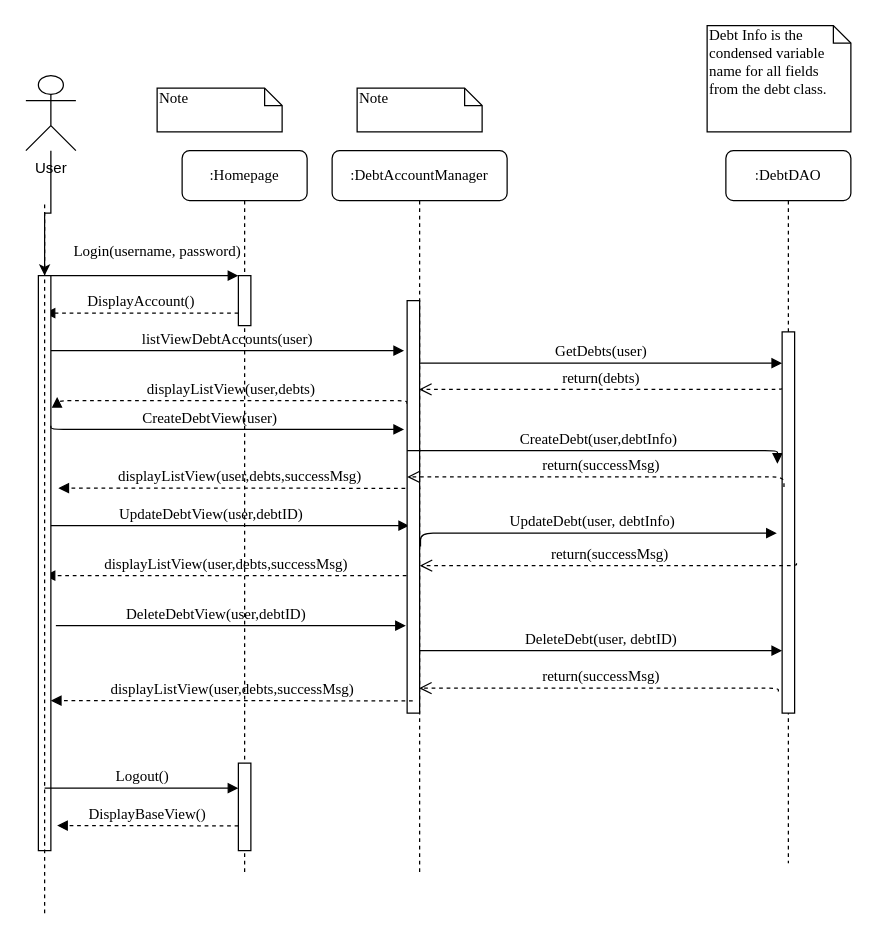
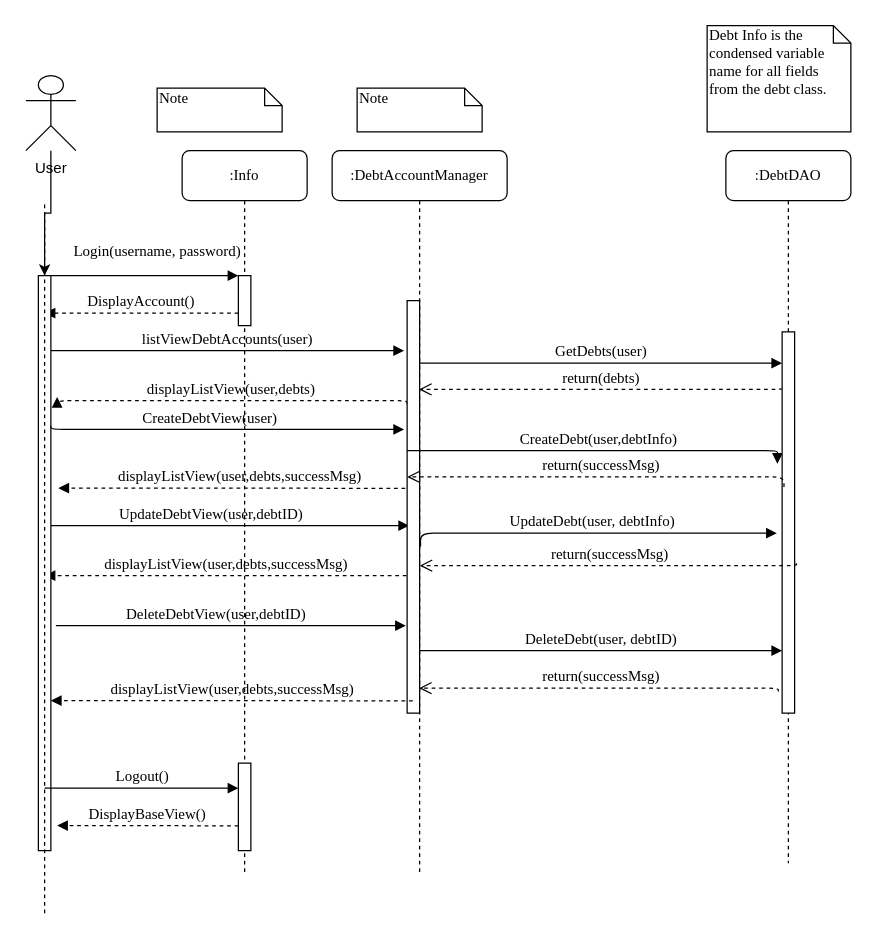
  <mxCell id="0" />
  <mxCell id="1" parent="0" />
- <mxCell id="2" value=":Homepage" style="shape=umlLifeline;perimeter=lifelinePerimeter;whiteSpace=wrap;html=1;container=1;collapsible=0;recursiveResize=0;outlineConnect=0;rounded=1;shadow=0;comic=0;labelBackgroundColor=none;strokeWidth=1;fontFamily=Verdana;fontSize=12;align=center;" parent="1" vertex="1"><mxGeometry x="145" y="120" width="100" height="580" as="geometry" /></mxCell>
+ <mxCell id="2" value=":Info" style="shape=umlLifeline;perimeter=lifelinePerimeter;whiteSpace=wrap;html=1;container=1;collapsible=0;recursiveResize=0;outlineConnect=0;rounded=1;shadow=0;comic=0;labelBackgroundColor=none;strokeWidth=1;fontFamily=Verdana;fontSize=12;align=center;" parent="1" vertex="1"><mxGeometry x="145" y="120" width="100" height="580" as="geometry" /></mxCell>
  <mxCell id="3" value="" style="html=1;points=[];perimeter=orthogonalPerimeter;rounded=0;shadow=0;comic=0;labelBackgroundColor=none;strokeWidth=1;fontFamily=Verdana;fontSize=12;align=center;" parent="2" vertex="1"><mxGeometry x="45" y="100" width="10" height="40" as="geometry" /></mxCell>
  <mxCell id="4" value="DisplayAccount()" style="html=1;verticalAlign=bottom;endArrow=block;labelBackgroundColor=none;fontFamily=Verdana;fontSize=12;edgeStyle=elbowEdgeStyle;elbow=vertical;dashed=1;" parent="2" edge="1"><mxGeometry relative="1" as="geometry"><mxPoint x="45" y="130" as="sourcePoint" /><mxPoint x="-110" y="130" as="targetPoint" /></mxGeometry></mxCell>
  <mxCell id="5" value="displayListView(user,debts)" style="html=1;verticalAlign=bottom;endArrow=block;labelBackgroundColor=none;fontFamily=Verdana;fontSize=12;edgeStyle=elbowEdgeStyle;elbow=vertical;jumpStyle=line;dashed=1;exitX=-0.014;exitY=0.25;exitDx=0;exitDy=0;exitPerimeter=0;" parent="2" source="13" edge="1"><mxGeometry relative="1" as="geometry"><mxPoint x="189.5" y="191" as="sourcePoint" /><mxPoint x="-100" y="197" as="targetPoint" /></mxGeometry></mxCell>
  <mxCell id="6" value="UpdateDebtView(user,debtID)" style="html=1;verticalAlign=bottom;endArrow=block;labelBackgroundColor=none;fontFamily=Verdana;fontSize=12;edgeStyle=elbowEdgeStyle;elbow=vertical;entryX=0.157;entryY=0.548;entryDx=0;entryDy=0;entryPerimeter=0;" parent="2" edge="1" target="13"><mxGeometry x="-0.088" relative="1" as="geometry"><mxPoint x="-110" y="300" as="sourcePoint" /><mxPoint x="170" y="300" as="targetPoint" /><mxPoint as="offset" /></mxGeometry></mxCell>
  <mxCell id="7" value="" style="html=1;points=[];perimeter=orthogonalPerimeter;rounded=0;shadow=0;comic=0;labelBackgroundColor=none;strokeWidth=1;fontFamily=Verdana;fontSize=12;align=center;" parent="2" vertex="1"><mxGeometry x="45" y="490" width="10" height="70" as="geometry" /></mxCell>
  <mxCell id="8" value="DisplayBaseView()" style="html=1;verticalAlign=bottom;endArrow=block;labelBackgroundColor=none;fontFamily=Verdana;fontSize=12;edgeStyle=elbowEdgeStyle;elbow=vertical;dashed=1;" parent="2" edge="1"><mxGeometry relative="1" as="geometry"><mxPoint x="45" y="540.14" as="sourcePoint" /><mxPoint x="-100" y="540" as="targetPoint" /></mxGeometry></mxCell>
  <mxCell id="9" value="displayListView(user,debts,successMsg)" style="html=1;verticalAlign=bottom;endArrow=block;labelBackgroundColor=none;fontFamily=Verdana;fontSize=12;edgeStyle=elbowEdgeStyle;elbow=vertical;jumpStyle=line;dashed=1;" edge="1" parent="2"><mxGeometry relative="1" as="geometry"><mxPoint x="190.5" y="270.14" as="sourcePoint" /><mxPoint x="-99" y="270.14" as="targetPoint" /></mxGeometry></mxCell>
  <mxCell id="10" value="displayListView(user,debts,successMsg)" style="html=1;verticalAlign=bottom;endArrow=block;labelBackgroundColor=none;fontFamily=Verdana;fontSize=12;edgeStyle=elbowEdgeStyle;elbow=vertical;jumpStyle=line;dashed=1;" edge="1" parent="2"><mxGeometry relative="1" as="geometry"><mxPoint x="179.5" y="340.0" as="sourcePoint" /><mxPoint x="-110" y="340.0" as="targetPoint" /></mxGeometry></mxCell>
  <mxCell id="11" value="DeleteDebtView(user,debtID)" style="html=1;verticalAlign=bottom;endArrow=block;labelBackgroundColor=none;fontFamily=Verdana;fontSize=12;edgeStyle=elbowEdgeStyle;elbow=vertical;" parent="2" edge="1"><mxGeometry x="-0.088" relative="1" as="geometry"><mxPoint x="-101" y="380" as="sourcePoint" /><mxPoint x="179" y="380" as="targetPoint" /><mxPoint as="offset" /><Array as="points"><mxPoint x="80" y="380" /></Array></mxGeometry></mxCell>
  <mxCell id="12" value=":DebtAccountManager" style="shape=umlLifeline;perimeter=lifelinePerimeter;whiteSpace=wrap;html=1;container=1;collapsible=0;recursiveResize=0;outlineConnect=0;rounded=1;shadow=0;comic=0;labelBackgroundColor=none;strokeWidth=1;fontFamily=Verdana;fontSize=12;align=center;" parent="1" vertex="1"><mxGeometry x="265" y="120" width="140" height="580" as="geometry" /></mxCell>
  <mxCell id="13" value="" style="html=1;points=[];perimeter=orthogonalPerimeter;rounded=0;shadow=0;comic=0;labelBackgroundColor=none;strokeWidth=1;fontFamily=Verdana;fontSize=12;align=center;" parent="12" vertex="1"><mxGeometry x="60" y="120" width="10" height="330" as="geometry" /></mxCell>
  <mxCell id="14" value="CreateDebt(user,debtInfo)" style="html=1;verticalAlign=bottom;endArrow=block;labelBackgroundColor=none;fontFamily=Verdana;fontSize=12;edgeStyle=elbowEdgeStyle;elbow=vertical;entryX=-0.376;entryY=0.346;entryDx=0;entryDy=0;entryPerimeter=0;" parent="12" edge="1" target="17"><mxGeometry relative="1" as="geometry"><mxPoint x="60" y="240" as="sourcePoint" /><Array as="points"><mxPoint x="175" y="240" /><mxPoint x="85" y="210" /></Array><mxPoint x="200" y="240" as="targetPoint" /></mxGeometry></mxCell>
  <mxCell id="15" value=":DebtDAO" style="shape=umlLifeline;perimeter=lifelinePerimeter;whiteSpace=wrap;html=1;container=1;collapsible=0;recursiveResize=0;outlineConnect=0;rounded=1;shadow=0;comic=0;labelBackgroundColor=none;strokeWidth=1;fontFamily=Verdana;fontSize=12;align=center;" parent="1" vertex="1"><mxGeometry x="580" y="120" width="100" height="570" as="geometry" /></mxCell>
  <mxCell id="16" value="return(debts)" style="html=1;verticalAlign=bottom;endArrow=open;dashed=1;endSize=8;labelBackgroundColor=none;fontFamily=Verdana;fontSize=12;edgeStyle=elbowEdgeStyle;elbow=vertical;" parent="15" edge="1" target="12"><mxGeometry relative="1" as="geometry"><mxPoint x="-100" y="191" as="targetPoint" /><Array as="points"><mxPoint x="-100" y="191" /><mxPoint x="-10" y="190" /><mxPoint x="20" y="190" /></Array><mxPoint x="45" y="190" as="sourcePoint" /></mxGeometry></mxCell>
  <mxCell id="17" value="" style="html=1;points=[];perimeter=orthogonalPerimeter;rounded=0;shadow=0;comic=0;labelBackgroundColor=none;strokeWidth=1;fontFamily=Verdana;fontSize=12;align=center;" parent="1" vertex="1"><mxGeometry x="625" y="265" width="10" height="305" as="geometry" /></mxCell>
  <mxCell id="18" value="GetDebts(user)" style="html=1;verticalAlign=bottom;endArrow=block;labelBackgroundColor=none;fontFamily=Verdana;fontSize=12;edgeStyle=elbowEdgeStyle;elbow=vertical;" parent="1" source="13" target="17" edge="1"><mxGeometry relative="1" as="geometry"><mxPoint x="395" y="260" as="sourcePoint" /><Array as="points"><mxPoint x="435" y="290" /><mxPoint x="345" y="260" /></Array></mxGeometry></mxCell>
  <mxCell id="19" value="Login(username, password)" style="html=1;verticalAlign=bottom;endArrow=block;entryX=0;entryY=0;labelBackgroundColor=none;fontFamily=Verdana;fontSize=12;edgeStyle=elbowEdgeStyle;elbow=vertical;" parent="1" source="23" target="3" edge="1"><mxGeometry x="0.132" y="10" relative="1" as="geometry"><mxPoint x="105" y="230" as="sourcePoint" /><mxPoint as="offset" /></mxGeometry></mxCell>
  <mxCell id="20" value="Note" style="shape=note;whiteSpace=wrap;html=1;size=14;verticalAlign=top;align=left;spacingTop=-6;rounded=0;shadow=0;comic=0;labelBackgroundColor=none;strokeWidth=1;fontFamily=Verdana;fontSize=12" parent="1" vertex="1"><mxGeometry x="125" y="70" width="100" height="35" as="geometry" /></mxCell>
  <mxCell id="21" value="Note" style="shape=note;whiteSpace=wrap;html=1;size=14;verticalAlign=top;align=left;spacingTop=-6;rounded=0;shadow=0;comic=0;labelBackgroundColor=none;strokeWidth=1;fontFamily=Verdana;fontSize=12" parent="1" vertex="1"><mxGeometry x="285" y="70" width="100" height="35" as="geometry" /></mxCell>
  <mxCell id="22" value="Debt Info is the condensed variable name for all fields from the debt class." style="shape=note;whiteSpace=wrap;html=1;size=14;verticalAlign=top;align=left;spacingTop=-6;rounded=0;shadow=0;comic=0;labelBackgroundColor=none;strokeWidth=1;fontFamily=Verdana;fontSize=12" parent="1" vertex="1"><mxGeometry x="565" y="20" width="115" height="85" as="geometry" /></mxCell>
  <mxCell id="23" value="" style="html=1;points=[];perimeter=orthogonalPerimeter;rounded=0;shadow=0;comic=0;labelBackgroundColor=none;strokeWidth=1;fontFamily=Verdana;fontSize=12;align=center;" parent="1" vertex="1"><mxGeometry x="30" y="220" width="10" height="460" as="geometry" /></mxCell>
  <mxCell id="24" value="" style="endArrow=none;dashed=1;html=1;" parent="1" edge="1"><mxGeometry width="50" height="50" relative="1" as="geometry"><mxPoint x="35" y="730" as="sourcePoint" /><mxPoint x="35" y="160" as="targetPoint" /></mxGeometry></mxCell>
  <mxCell id="25" value="" style="edgeStyle=orthogonalEdgeStyle;rounded=0;orthogonalLoop=1;jettySize=auto;html=1;" edge="1" parent="1" source="26" target="23"><mxGeometry relative="1" as="geometry"><mxPoint x="35" y="160" as="sourcePoint" /></mxGeometry></mxCell>
  <mxCell id="26" value="User" style="shape=umlActor;verticalLabelPosition=bottom;verticalAlign=top;html=1;outlineConnect=0;" parent="1" vertex="1"><mxGeometry x="20" y="60" width="40" height="60" as="geometry" /></mxCell>
  <mxCell id="27" value="listViewDebtAccounts(user)" style="html=1;verticalAlign=bottom;endArrow=block;labelBackgroundColor=none;fontFamily=Verdana;fontSize=12;edgeStyle=elbowEdgeStyle;elbow=vertical;entryX=-0.243;entryY=0.12;entryDx=0;entryDy=0;entryPerimeter=0;" parent="1" edge="1" target="13"><mxGeometry relative="1" as="geometry"><mxPoint x="40" y="280" as="sourcePoint" /><mxPoint x="305" y="280" as="targetPoint" /><Array as="points"><mxPoint x="275" y="280" /></Array></mxGeometry></mxCell>
  <mxCell id="28" value="CreateDebtView(user)" style="html=1;verticalAlign=bottom;endArrow=block;labelBackgroundColor=none;fontFamily=Verdana;fontSize=12;edgeStyle=elbowEdgeStyle;elbow=vertical;entryX=-0.243;entryY=0.311;entryDx=0;entryDy=0;entryPerimeter=0;" parent="1" edge="1" target="13"><mxGeometry x="-0.088" relative="1" as="geometry"><mxPoint x="40" y="340" as="sourcePoint" /><mxPoint x="305" y="344" as="targetPoint" /><mxPoint as="offset" /><Array as="points"><mxPoint x="245" y="343" /></Array></mxGeometry></mxCell>
  <mxCell id="29" value="UpdateDebt(user, debtInfo)" style="html=1;verticalAlign=bottom;endArrow=block;labelBackgroundColor=none;fontFamily=Verdana;fontSize=12;edgeStyle=elbowEdgeStyle;elbow=vertical;entryX=-0.424;entryY=0.529;entryDx=0;entryDy=0;entryPerimeter=0;exitX=1.071;exitY=0.596;exitDx=0;exitDy=0;exitPerimeter=0;" parent="1" edge="1" target="17" source="13"><mxGeometry relative="1" as="geometry"><mxPoint x="325" y="409.5" as="sourcePoint" /><Array as="points"><mxPoint x="395" y="426" /><mxPoint x="405" y="440" /><mxPoint x="440" y="409.5" /><mxPoint x="350" y="379.5" /></Array><mxPoint x="465" y="409.5" as="targetPoint" /></mxGeometry></mxCell>
  <mxCell id="30" value="return(successMsg)" style="html=1;verticalAlign=bottom;endArrow=open;dashed=1;endSize=8;labelBackgroundColor=none;fontFamily=Verdana;fontSize=12;edgeStyle=elbowEdgeStyle;elbow=vertical;exitX=0.148;exitY=0.407;exitDx=0;exitDy=0;exitPerimeter=0;" parent="1" edge="1" source="17"><mxGeometry relative="1" as="geometry"><mxPoint x="325" y="381" as="targetPoint" /><Array as="points"><mxPoint x="625" y="381" /><mxPoint x="415" y="380" /><mxPoint x="445" y="380" /></Array><mxPoint x="470" y="380" as="sourcePoint" /></mxGeometry></mxCell>
  <mxCell id="31" value="return(successMsg)" style="html=1;verticalAlign=bottom;endArrow=open;dashed=1;endSize=8;labelBackgroundColor=none;fontFamily=Verdana;fontSize=12;edgeStyle=elbowEdgeStyle;elbow=vertical;exitX=0.148;exitY=0.407;exitDx=0;exitDy=0;exitPerimeter=0;" edge="1" parent="1"><mxGeometry relative="1" as="geometry"><mxPoint x="335" y="452.04" as="targetPoint" /><Array as="points"><mxPoint x="635" y="452.04" /><mxPoint x="425" y="451.04" /><mxPoint x="455" y="451.04" /></Array><mxPoint x="636.48" y="450" as="sourcePoint" /></mxGeometry></mxCell>
  <mxCell id="32" value="return(successMsg)" style="html=1;verticalAlign=bottom;endArrow=open;dashed=1;endSize=8;labelBackgroundColor=none;fontFamily=Verdana;fontSize=12;edgeStyle=elbowEdgeStyle;elbow=vertical;exitX=-0.3;exitY=0.943;exitDx=0;exitDy=0;exitPerimeter=0;" parent="1" edge="1" target="12" source="17"><mxGeometry relative="1" as="geometry"><mxPoint x="475" y="515.5" as="targetPoint" /><Array as="points"><mxPoint x="465" y="550" /><mxPoint x="535" y="516" /><mxPoint x="475" y="515.5" /><mxPoint x="565" y="514.5" /><mxPoint x="595" y="514.5" /></Array><mxPoint x="575" y="516" as="sourcePoint" /></mxGeometry></mxCell>
  <mxCell id="33" value="DeleteDebt(user, debtID)" style="html=1;verticalAlign=bottom;endArrow=block;labelBackgroundColor=none;fontFamily=Verdana;fontSize=12;edgeStyle=elbowEdgeStyle;elbow=vertical;" parent="1" edge="1"><mxGeometry relative="1" as="geometry"><mxPoint x="335" y="520" as="sourcePoint" /><Array as="points"><mxPoint x="440" y="520" /><mxPoint x="350" y="490" /></Array><mxPoint x="625" y="520" as="targetPoint" /></mxGeometry></mxCell>
  <mxCell id="34" value="displayListView(user,debts,successMsg)" style="html=1;verticalAlign=bottom;endArrow=block;labelBackgroundColor=none;fontFamily=Verdana;fontSize=12;edgeStyle=elbowEdgeStyle;elbow=vertical;jumpStyle=line;dashed=1;" edge="1" parent="1"><mxGeometry relative="1" as="geometry"><mxPoint x="329.5" y="560.14" as="sourcePoint" /><mxPoint x="40" y="560.14" as="targetPoint" /></mxGeometry></mxCell>
  <mxCell id="35" value="Logout()" style="html=1;verticalAlign=bottom;endArrow=block;entryX=0;entryY=0;labelBackgroundColor=none;fontFamily=Verdana;fontSize=12;edgeStyle=elbowEdgeStyle;elbow=vertical;" parent="1" edge="1"><mxGeometry relative="1" as="geometry"><mxPoint x="35" y="630" as="sourcePoint" /><mxPoint x="190" y="630.14" as="targetPoint" /></mxGeometry></mxCell>
